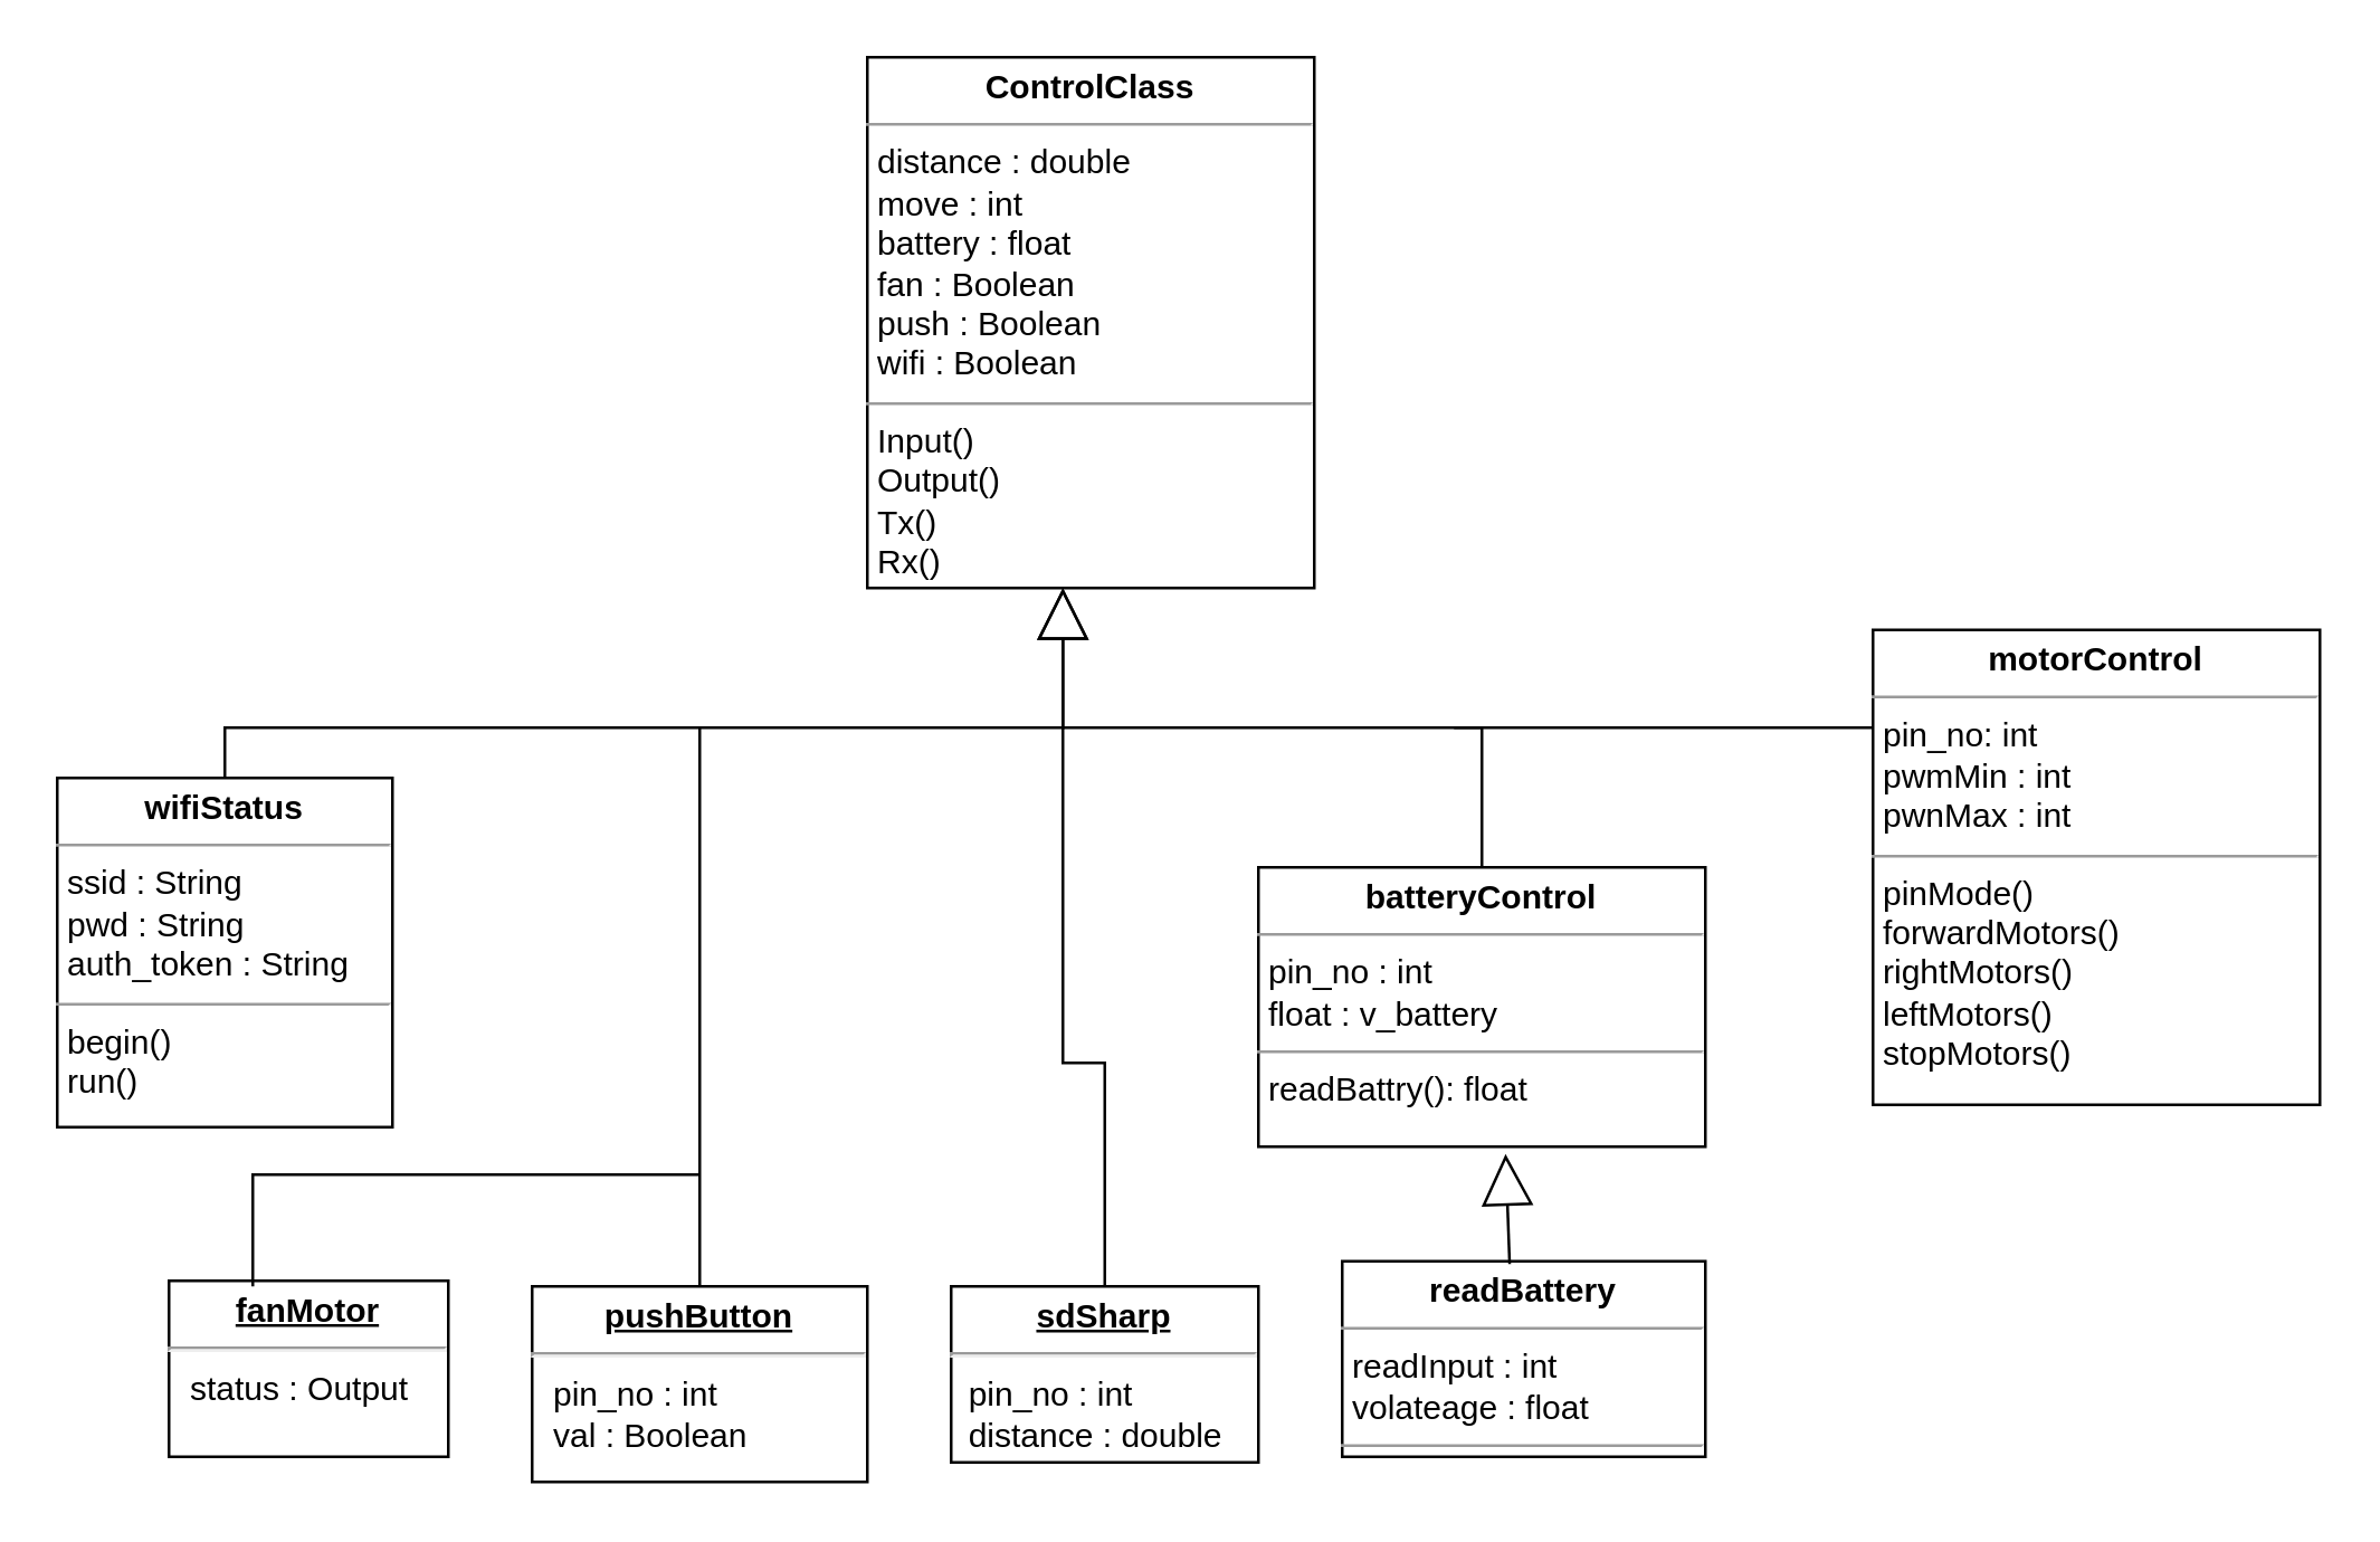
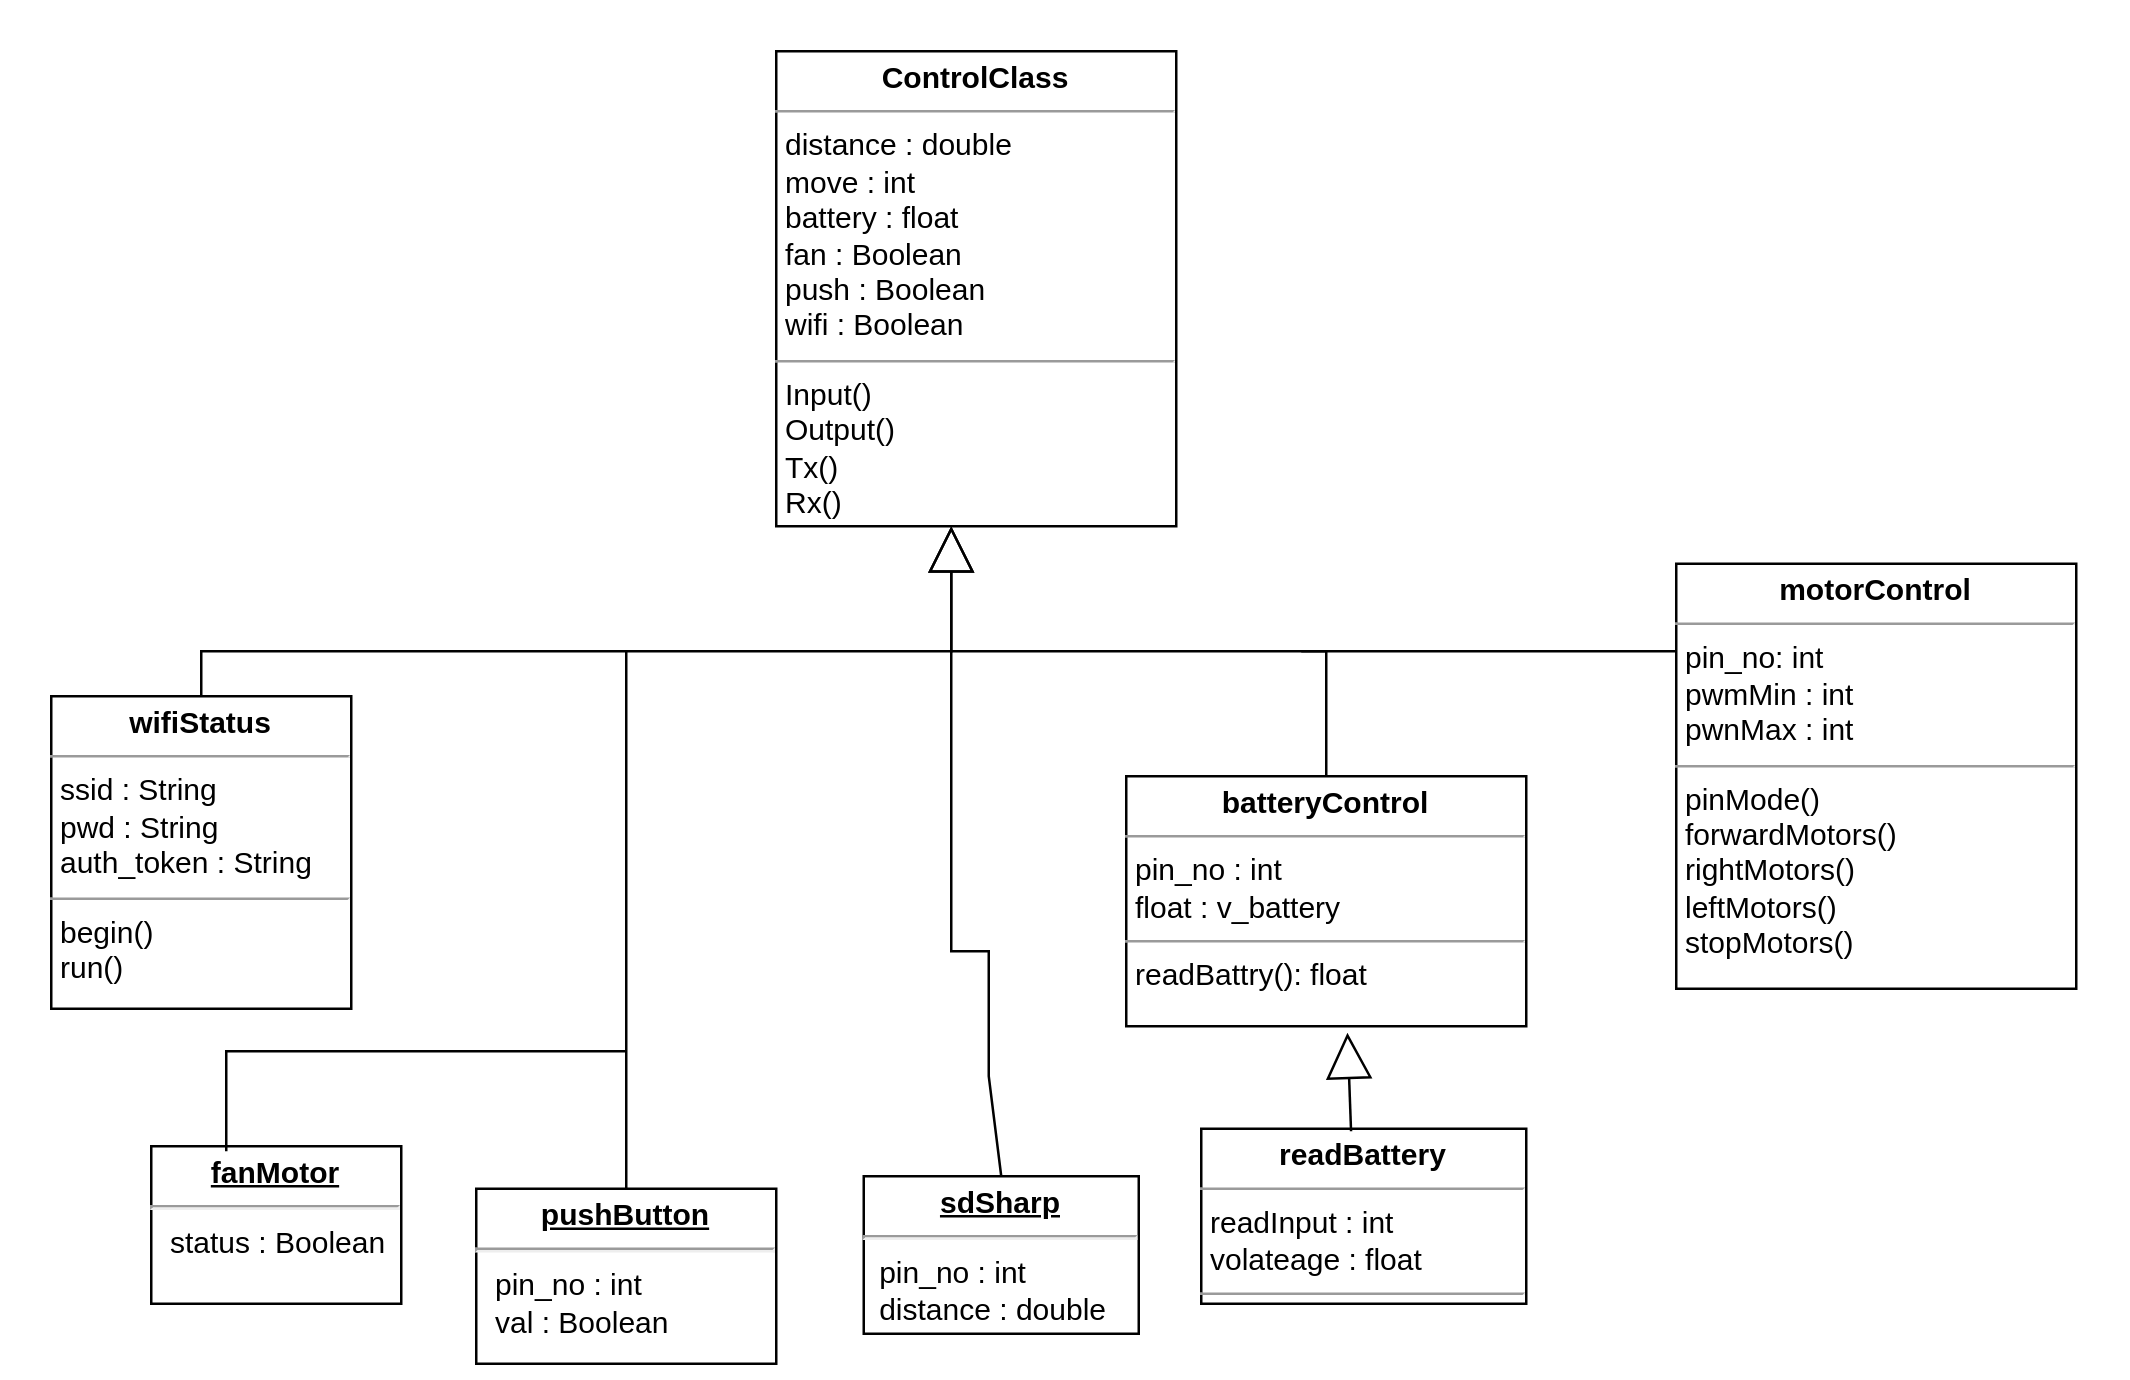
  <mxCell id="0" />
  <mxCell id="1" parent="0" />
  <mxCell id="2" value="&lt;p style=&quot;margin: 0px ; margin-top: 4px ; text-align: center&quot;&gt;&lt;b&gt;motorControl&lt;/b&gt;&lt;/p&gt;&lt;hr size=&quot;1&quot;&gt;&lt;p style=&quot;margin: 0px ; margin-left: 4px&quot;&gt;pin_no: int&lt;/p&gt;&lt;p style=&quot;margin: 0px ; margin-left: 4px&quot;&gt;pwmMin : int&lt;/p&gt;&lt;p style=&quot;margin: 0px ; margin-left: 4px&quot;&gt;pwnMax : int&lt;/p&gt;&lt;hr size=&quot;1&quot;&gt;&lt;p style=&quot;margin: 0px ; margin-left: 4px&quot;&gt;pinMode()&lt;/p&gt;&lt;p style=&quot;margin: 0px ; margin-left: 4px&quot;&gt;forwardMotors()&lt;/p&gt;&lt;p style=&quot;margin: 0px ; margin-left: 4px&quot;&gt;rightMotors()&lt;/p&gt;&lt;p style=&quot;margin: 0px ; margin-left: 4px&quot;&gt;leftMotors()&lt;/p&gt;&lt;p style=&quot;margin: 0px ; margin-left: 4px&quot;&gt;stopMotors()&lt;/p&gt;&lt;p style=&quot;margin: 0px ; margin-left: 4px&quot;&gt;&amp;nbsp;&lt;/p&gt;&lt;p style=&quot;margin: 0px ; margin-left: 4px&quot;&gt;&lt;br&gt;&lt;/p&gt;" style="verticalAlign=top;align=left;overflow=fill;fontSize=12;fontFamily=Helvetica;html=1;" parent="1" vertex="1"><mxGeometry x="670" y="225" width="160" height="170" as="geometry" /></mxCell>
  <mxCell id="3" value="&lt;p style=&quot;margin: 0px ; margin-top: 4px ; text-align: center&quot;&gt;&lt;b&gt;readBattery&lt;/b&gt;&lt;/p&gt;&lt;hr size=&quot;1&quot;&gt;&lt;p style=&quot;margin: 0px ; margin-left: 4px&quot;&gt;readInput : int&lt;/p&gt;&lt;p style=&quot;margin: 0px ; margin-left: 4px&quot;&gt;volateage : float&lt;/p&gt;&lt;hr size=&quot;1&quot;&gt;&lt;p style=&quot;margin: 0px ; margin-left: 4px&quot;&gt;+ method():&amp;nbsp;&lt;/p&gt;" style="verticalAlign=top;align=left;overflow=fill;fontSize=12;fontFamily=Helvetica;html=1;" parent="1" vertex="1"><mxGeometry x="480" y="451" width="130" height="70" as="geometry" /></mxCell>
  <mxCell id="4" value="&lt;p style=&quot;margin: 0px ; margin-top: 4px ; text-align: center&quot;&gt;&lt;b&gt;batteryControl&lt;/b&gt;&lt;/p&gt;&lt;hr size=&quot;1&quot;&gt;&lt;p style=&quot;margin: 0px ; margin-left: 4px&quot;&gt;pin_no : int&lt;/p&gt;&lt;p style=&quot;margin: 0px ; margin-left: 4px&quot;&gt;float : v_battery&lt;/p&gt;&lt;hr size=&quot;1&quot;&gt;&lt;p style=&quot;margin: 0px ; margin-left: 4px&quot;&gt;readBattry(): float&lt;/p&gt;" style="verticalAlign=top;align=left;overflow=fill;fontSize=12;fontFamily=Helvetica;html=1;" parent="1" vertex="1"><mxGeometry x="450" y="310" width="160" height="100" as="geometry" /></mxCell>
- <mxCell id="5" value="&lt;p style=&quot;margin: 0px ; margin-top: 4px ; text-align: center ; text-decoration: underline&quot;&gt;&lt;b&gt;sdSharp&lt;/b&gt;&lt;/p&gt;&lt;hr&gt;&amp;nbsp; pin_no : int&lt;br&gt;&amp;nbsp; distance :&amp;nbsp;&lt;span&gt;double&lt;/span&gt;&lt;br&gt;" style="verticalAlign=top;align=left;overflow=fill;fontSize=12;fontFamily=Helvetica;html=1;" parent="1" vertex="1"><mxGeometry x="340" y="460" width="110" height="63" as="geometry" /></mxCell>
- <mxCell id="6" value="&lt;p style=&quot;margin: 0px ; margin-top: 4px ; text-align: center ; text-decoration: underline&quot;&gt;&lt;b&gt;pushButton&lt;/b&gt;&lt;/p&gt;&lt;hr&gt;&lt;p style=&quot;margin: 0px ; margin-left: 8px&quot;&gt;pin_no : int&lt;/p&gt;&lt;p style=&quot;margin: 0px ; margin-left: 8px&quot;&gt;val : Boolean&lt;/p&gt;" style="verticalAlign=top;align=left;overflow=fill;fontSize=12;fontFamily=Helvetica;html=1;" parent="1" vertex="1"><mxGeometry x="190" y="460" width="120" height="70" as="geometry" /></mxCell>
- <mxCell id="7" value="&lt;p style=&quot;margin: 0px ; margin-top: 4px ; text-align: center ; text-decoration: underline&quot;&gt;&lt;b&gt;fanMotor&lt;/b&gt;&lt;/p&gt;&lt;hr&gt;&lt;p style=&quot;margin: 0px ; margin-left: 8px&quot;&gt;status : Output&lt;/p&gt;" style="verticalAlign=top;align=left;overflow=fill;fontSize=12;fontFamily=Helvetica;html=1;" parent="1" vertex="1"><mxGeometry x="60" y="458" width="100" height="63" as="geometry" /></mxCell>
+ <mxCell id="5" value="&lt;p style=&quot;margin: 0px ; margin-top: 4px ; text-align: center ; text-decoration: underline&quot;&gt;&lt;b&gt;sdSharp&lt;/b&gt;&lt;/p&gt;&lt;hr&gt;&amp;nbsp; pin_no : int&lt;br&gt;&amp;nbsp; distance :&amp;nbsp;&lt;span&gt;double&lt;/span&gt;&lt;br&gt;" style="verticalAlign=top;align=left;overflow=fill;fontSize=12;fontFamily=Helvetica;html=1;" parent="1" vertex="1"><mxGeometry x="345" y="470" width="110" height="63" as="geometry" /></mxCell>
+ <mxCell id="6" value="&lt;p style=&quot;margin: 0px ; margin-top: 4px ; text-align: center ; text-decoration: underline&quot;&gt;&lt;b&gt;pushButton&lt;/b&gt;&lt;/p&gt;&lt;hr&gt;&lt;p style=&quot;margin: 0px ; margin-left: 8px&quot;&gt;pin_no : int&lt;/p&gt;&lt;p style=&quot;margin: 0px ; margin-left: 8px&quot;&gt;val : Boolean&lt;/p&gt;" style="verticalAlign=top;align=left;overflow=fill;fontSize=12;fontFamily=Helvetica;html=1;" parent="1" vertex="1"><mxGeometry x="190" y="475" width="120" height="70" as="geometry" /></mxCell>
+ <mxCell id="7" value="&lt;p style=&quot;margin: 0px ; margin-top: 4px ; text-align: center ; text-decoration: underline&quot;&gt;&lt;b&gt;fanMotor&lt;/b&gt;&lt;/p&gt;&lt;hr&gt;&lt;p style=&quot;margin: 0px ; margin-left: 8px&quot;&gt;status : Boolean&lt;/p&gt;" style="verticalAlign=top;align=left;overflow=fill;fontSize=12;fontFamily=Helvetica;html=1;" parent="1" vertex="1"><mxGeometry x="60" y="458" width="100" height="63" as="geometry" /></mxCell>
  <mxCell id="8" value="" style="endArrow=block;endSize=16;endFill=0;html=1;exitX=0.461;exitY=0.014;exitDx=0;exitDy=0;exitPerimeter=0;entryX=0.553;entryY=1.026;entryDx=0;entryDy=0;entryPerimeter=0;" parent="1" source="3" target="4" edge="1"><mxGeometry width="160" relative="1" as="geometry"><mxPoint x="410" y="430" as="sourcePoint" /><mxPoint x="510" y="404" as="targetPoint" /></mxGeometry></mxCell>
  <mxCell id="9" value="&lt;p style=&quot;margin: 0px ; margin-top: 4px ; text-align: center&quot;&gt;&lt;b&gt;ControlClass&lt;/b&gt;&lt;/p&gt;&lt;hr size=&quot;1&quot;&gt;&lt;p style=&quot;margin: 0px ; margin-left: 4px&quot;&gt;distance : double&lt;/p&gt;&lt;p style=&quot;margin: 0px ; margin-left: 4px&quot;&gt;move : int&lt;/p&gt;&lt;p style=&quot;margin: 0px ; margin-left: 4px&quot;&gt;battery : float&lt;/p&gt;&lt;p style=&quot;margin: 0px ; margin-left: 4px&quot;&gt;fan : Boolean&lt;/p&gt;&lt;p style=&quot;margin: 0px ; margin-left: 4px&quot;&gt;push : Boolean&lt;/p&gt;&lt;p style=&quot;margin: 0px ; margin-left: 4px&quot;&gt;wifi : Boolean&lt;/p&gt;&lt;hr size=&quot;1&quot;&gt;&lt;p style=&quot;margin: 0px ; margin-left: 4px&quot;&gt;Input()&lt;/p&gt;&lt;p style=&quot;margin: 0px ; margin-left: 4px&quot;&gt;Output()&lt;/p&gt;&lt;p style=&quot;margin: 0px ; margin-left: 4px&quot;&gt;Tx()&lt;/p&gt;&lt;p style=&quot;margin: 0px ; margin-left: 4px&quot;&gt;Rx()&lt;/p&gt;" style="verticalAlign=top;align=left;overflow=fill;fontSize=12;fontFamily=Helvetica;html=1;" parent="1" vertex="1"><mxGeometry x="310" y="20" width="160" height="190" as="geometry" /></mxCell>
  <mxCell id="10" value="&lt;p style=&quot;margin: 0px ; margin-top: 4px ; text-align: center&quot;&gt;&lt;b&gt;wifiStatus&lt;/b&gt;&lt;/p&gt;&lt;hr size=&quot;1&quot;&gt;&lt;p style=&quot;margin: 0px ; margin-left: 4px&quot;&gt;ssid : String&lt;/p&gt;&lt;p style=&quot;margin: 0px ; margin-left: 4px&quot;&gt;pwd : String&lt;/p&gt;&lt;p style=&quot;margin: 0px ; margin-left: 4px&quot;&gt;auth_token : String&amp;nbsp;&lt;/p&gt;&lt;hr size=&quot;1&quot;&gt;&lt;p style=&quot;margin: 0px ; margin-left: 4px&quot;&gt;begin()&lt;/p&gt;&lt;p style=&quot;margin: 0px ; margin-left: 4px&quot;&gt;run()&amp;nbsp;&lt;/p&gt;" style="verticalAlign=top;align=left;overflow=fill;fontSize=12;fontFamily=Helvetica;html=1;" parent="1" vertex="1"><mxGeometry x="20" y="278" width="120" height="125" as="geometry" /></mxCell>
  <mxCell id="11" value="" style="endArrow=block;endSize=16;endFill=0;html=1;exitX=0.5;exitY=0;exitDx=0;exitDy=0;entryX=0.553;entryY=1.026;entryDx=0;entryDy=0;entryPerimeter=0;edgeStyle=orthogonalEdgeStyle;rounded=0;" parent="1" source="10" edge="1"><mxGeometry width="160" relative="1" as="geometry"><mxPoint x="382" y="269" as="sourcePoint" /><mxPoint x="380" y="210" as="targetPoint" /><Array as="points"><mxPoint x="80" y="260" /><mxPoint x="380" y="260" /></Array></mxGeometry></mxCell>
  <mxCell id="12" value="" style="endArrow=block;endSize=16;endFill=0;html=1;exitX=0.5;exitY=0;exitDx=0;exitDy=0;rounded=0;" parent="1" source="4" edge="1"><mxGeometry width="160" relative="1" as="geometry"><mxPoint x="550" y="462" as="sourcePoint" /><mxPoint x="380" y="210" as="targetPoint" /><Array as="points"><mxPoint x="530" y="260" /><mxPoint x="380" y="260" /></Array></mxGeometry></mxCell>
  <mxCell id="13" value="" style="endArrow=none;html=1;rounded=0;" parent="1" edge="1"><mxGeometry width="50" height="50" relative="1" as="geometry"><mxPoint x="520" y="260" as="sourcePoint" /><mxPoint x="650" y="260" as="targetPoint" /><Array as="points"><mxPoint x="670" y="260" /></Array></mxGeometry></mxCell>
  <mxCell id="14" value="" style="endArrow=none;html=1;exitX=0.5;exitY=0;exitDx=0;exitDy=0;rounded=0;" parent="1" source="5" edge="1"><mxGeometry width="50" height="50" relative="1" as="geometry"><mxPoint x="370" y="310" as="sourcePoint" /><mxPoint x="380" y="260" as="targetPoint" /><Array as="points"><mxPoint x="395" y="430" /><mxPoint x="395" y="380" /><mxPoint x="380" y="380" /></Array></mxGeometry></mxCell>
  <mxCell id="15" value="" style="endArrow=none;html=1;exitX=0.5;exitY=0;exitDx=0;exitDy=0;" parent="1" source="6" edge="1"><mxGeometry width="50" height="50" relative="1" as="geometry"><mxPoint x="220" y="310" as="sourcePoint" /><mxPoint x="250" y="260" as="targetPoint" /></mxGeometry></mxCell>
  <mxCell id="16" value="" style="endArrow=none;html=1;rounded=0;" parent="1" edge="1"><mxGeometry width="50" height="50" relative="1" as="geometry"><mxPoint x="90" y="460" as="sourcePoint" /><mxPoint x="250" y="420" as="targetPoint" /><Array as="points"><mxPoint x="90" y="420" /></Array></mxGeometry></mxCell>
